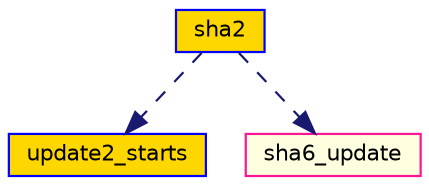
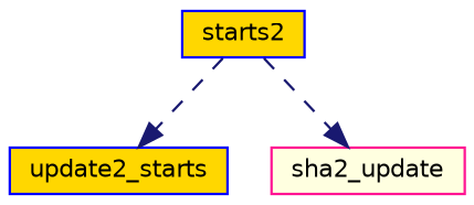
  digraph {
    rankdir=TB
    node [color=blue fillcolor=gold fontname=Helvetica fontsize=10 shape=record style=filled]
    edge [color=midnightblue fontname=Helvetica fontsize=10 labelfontname=Helvetica labelfontsize=10 style=dashed]
-   n1 [fontcolor=black height=0.2 label=sha2 width=0.4]
+   n1 [fontcolor=black height=0.2 label=starts2 width=0.4]
    n2 [height=0.2 label=update2_starts width=0.4]
-   n3 [color=deeppink fillcolor=lightyellow height=0.2 label=sha6_update width=0.4]
+   n3 [color=deeppink fillcolor=lightyellow height=0.2 label=sha2_update width=0.4]
    n1 -> n2
    n1 -> n3
  }
